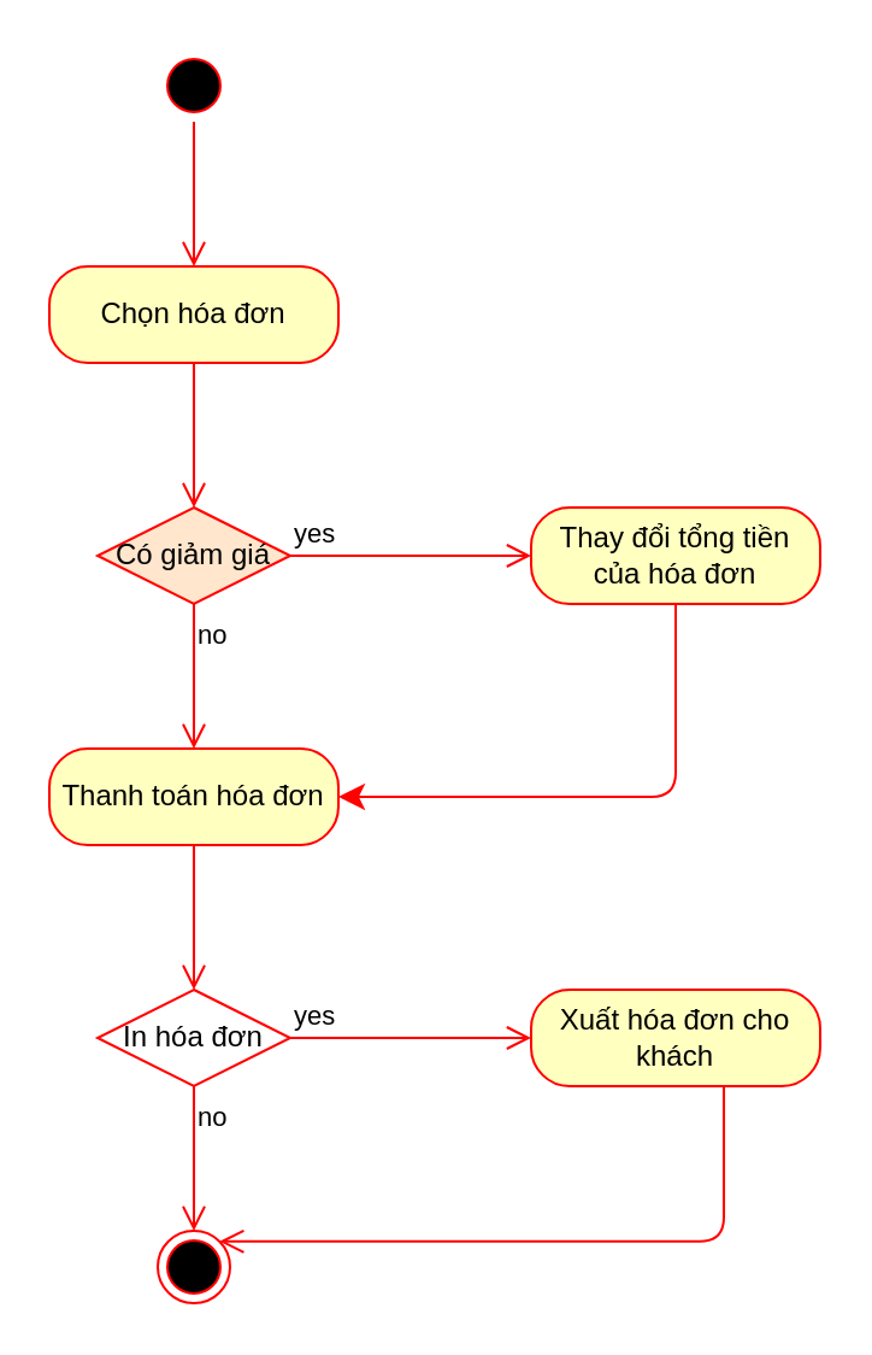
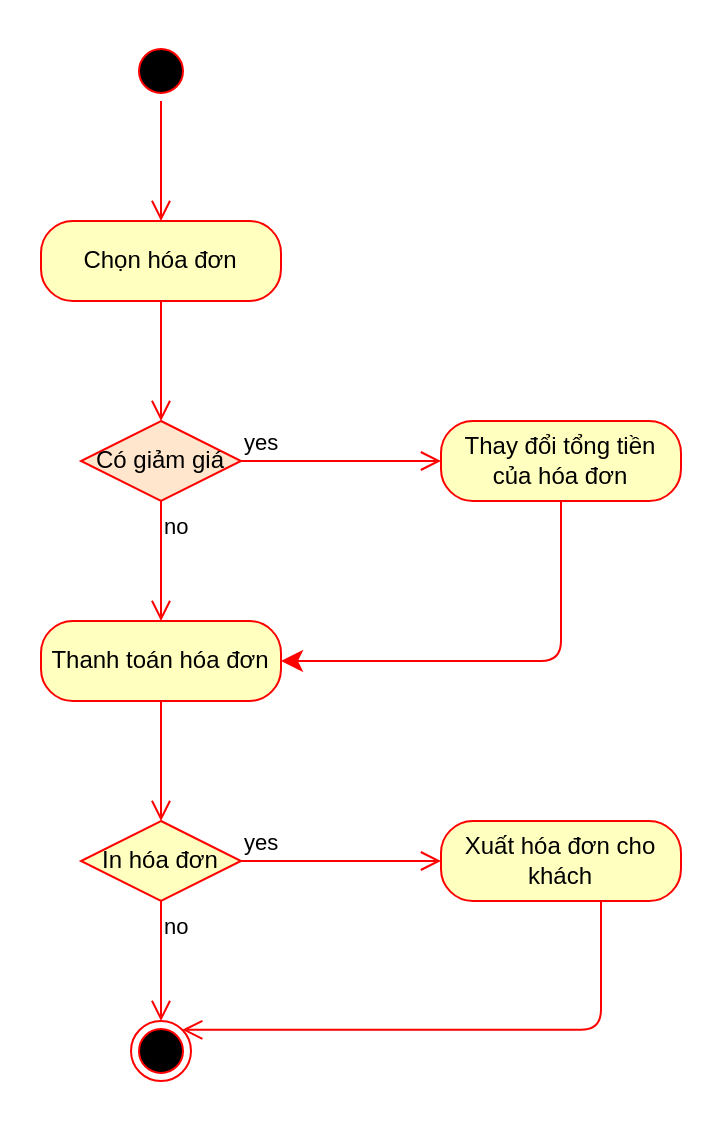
  <mxCell id="0" />
  <mxCell id="1" parent="0" />
  <mxCell id="2" value="" style="ellipse;html=1;shape=startState;fillColor=#000000;strokeColor=#ff0000;" vertex="1" parent="1"><mxGeometry x="65" y="20" width="30" height="30" as="geometry" /></mxCell>
  <mxCell id="3" value="" style="edgeStyle=orthogonalEdgeStyle;html=1;verticalAlign=bottom;endArrow=open;endSize=8;strokeColor=#ff0000;" edge="1" source="2" parent="1"><mxGeometry relative="1" as="geometry"><mxPoint x="80" y="110" as="targetPoint" /></mxGeometry></mxCell>
  <mxCell id="4" value="Chọn hóa đơn" style="rounded=1;whiteSpace=wrap;html=1;arcSize=40;fontColor=#000000;fillColor=#ffffc0;strokeColor=#ff0000;" vertex="1" parent="1"><mxGeometry x="20" y="110" width="120" height="40" as="geometry" /></mxCell>
  <mxCell id="5" value="" style="edgeStyle=orthogonalEdgeStyle;html=1;verticalAlign=bottom;endArrow=open;endSize=8;strokeColor=#ff0000;" edge="1" source="4" parent="1"><mxGeometry relative="1" as="geometry"><mxPoint x="80" y="210" as="targetPoint" /></mxGeometry></mxCell>
  <mxCell id="6" value="Có giảm giá" style="rhombus;whiteSpace=wrap;html=1;fillColor=#ffe6cc;strokeColor=#ff0000;" vertex="1" parent="1"><mxGeometry x="40" y="210" width="80" height="40" as="geometry" /></mxCell>
  <mxCell id="7" value="yes" style="edgeStyle=orthogonalEdgeStyle;html=1;align=left;verticalAlign=bottom;endArrow=open;endSize=8;strokeColor=#ff0000;" edge="1" source="6" parent="1"><mxGeometry x="-1" relative="1" as="geometry"><mxPoint x="220" y="230" as="targetPoint" /></mxGeometry></mxCell>
  <mxCell id="8" value="no" style="edgeStyle=orthogonalEdgeStyle;html=1;align=left;verticalAlign=top;endArrow=open;endSize=8;strokeColor=#ff0000;" edge="1" source="6" parent="1"><mxGeometry x="-1" relative="1" as="geometry"><mxPoint x="80" y="310" as="targetPoint" /></mxGeometry></mxCell>
  <mxCell id="9" value="Thanh toán hóa đơn" style="rounded=1;whiteSpace=wrap;html=1;arcSize=40;fontColor=#000000;fillColor=#ffffc0;strokeColor=#ff0000;" vertex="1" parent="1"><mxGeometry x="20" y="310" width="120" height="40" as="geometry" /></mxCell>
  <mxCell id="10" value="" style="edgeStyle=orthogonalEdgeStyle;html=1;verticalAlign=bottom;endArrow=open;endSize=8;strokeColor=#ff0000;" edge="1" source="9" parent="1"><mxGeometry relative="1" as="geometry"><mxPoint x="80" y="410" as="targetPoint" /></mxGeometry></mxCell>
  <mxCell id="11" value="Thay đổi tổng tiền của hóa đơn" style="rounded=1;whiteSpace=wrap;html=1;arcSize=40;fontColor=#000000;fillColor=#ffffc0;strokeColor=#ff0000;" vertex="1" parent="1"><mxGeometry x="220" y="210" width="120" height="40" as="geometry" /></mxCell>
  <mxCell id="12" value="" style="edgeStyle=orthogonalEdgeStyle;html=1;verticalAlign=bottom;endArrow=classic;endSize=8;strokeColor=#ff0000;entryX=1;entryY=0.5;entryDx=0;entryDy=0;" edge="1" source="11" parent="1" target="9"><mxGeometry relative="1" as="geometry"><mxPoint x="280" y="310" as="targetPoint" /><Array as="points"><mxPoint x="280" y="330" /></Array></mxGeometry></mxCell>
- <mxCell id="13" value="In hóa đơn" style="rhombus;whiteSpace=wrap;html=1;fillColor=#ffffff;strokeColor=#ff0000;" vertex="1" parent="1"><mxGeometry x="40" y="410" width="80" height="40" as="geometry" /></mxCell>
+ <mxCell id="13" value="In hóa đơn" style="rhombus;whiteSpace=wrap;html=1;fillColor=#ffffc0;strokeColor=#ff0000;" vertex="1" parent="1"><mxGeometry x="40" y="410" width="80" height="40" as="geometry" /></mxCell>
  <mxCell id="14" value="yes" style="edgeStyle=orthogonalEdgeStyle;html=1;align=left;verticalAlign=bottom;endArrow=open;endSize=8;strokeColor=#ff0000;" edge="1" source="13" parent="1"><mxGeometry x="-1" relative="1" as="geometry"><mxPoint x="220" y="430" as="targetPoint" /></mxGeometry></mxCell>
  <mxCell id="15" value="no" style="edgeStyle=orthogonalEdgeStyle;html=1;align=left;verticalAlign=top;endArrow=open;endSize=8;strokeColor=#ff0000;" edge="1" source="13" parent="1"><mxGeometry x="-1" relative="1" as="geometry"><mxPoint x="80" y="510" as="targetPoint" /></mxGeometry></mxCell>
  <mxCell id="16" value="Xuất hóa đơn cho khách" style="rounded=1;whiteSpace=wrap;html=1;arcSize=40;fontColor=#000000;fillColor=#ffffc0;strokeColor=#ff0000;" vertex="1" parent="1"><mxGeometry x="220" y="410" width="120" height="40" as="geometry" /></mxCell>
  <mxCell id="17" value="" style="edgeStyle=orthogonalEdgeStyle;html=1;verticalAlign=bottom;endArrow=open;endSize=8;strokeColor=#ff0000;entryX=1;entryY=0;entryDx=0;entryDy=0;" edge="1" source="16" parent="1" target="18"><mxGeometry relative="1" as="geometry"><mxPoint x="280" y="510" as="targetPoint" /><Array as="points"><mxPoint x="300" y="514" /></Array></mxGeometry></mxCell>
  <mxCell id="18" value="" style="ellipse;html=1;shape=endState;fillColor=#000000;strokeColor=#ff0000;" vertex="1" parent="1"><mxGeometry x="65" y="510" width="30" height="30" as="geometry" /></mxCell>
